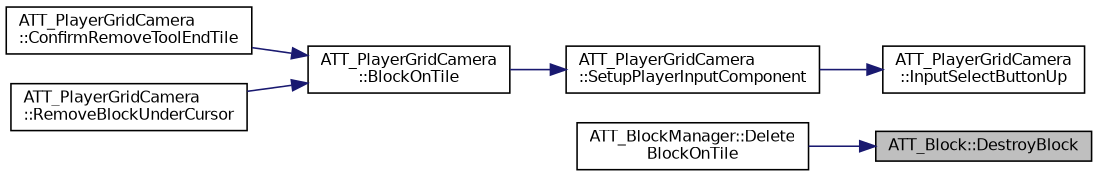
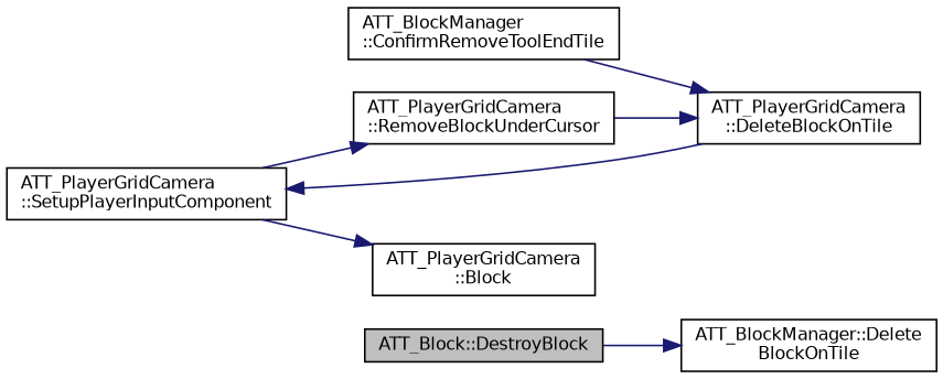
  digraph {
    rankdir=RL
    node [color=black fillcolor=white fontname=Helvetica fontsize=10 shape=record style=filled]
    edge [color=midnightblue dir=back fontname=Helvetica fontsize=10 labelfontname=Helvetica labelfontsize=10 style=solid]
    n1 [fillcolor=grey75 fontcolor=black height=0.2 label="ATT_Block::DestroyBlock" width=0.4]
    n2 [height=0.2 label="ATT_BlockManager::Delete\lBlockOnTile" width=0.4]
-   n3 [height=0.2 label="ATT_PlayerGridCamera\l::BlockOnTile" width=0.4]
-   n4 [height=0.2 label="ATT_PlayerGridCamera\l::ConfirmRemoveToolEndTile" width=0.4]
+   n3 [height=0.2 label="ATT_PlayerGridCamera\l::DeleteBlockOnTile" width=0.4]
+   n4 [height=0.2 label="ATT_BlockManager\l::ConfirmRemoveToolEndTile" width=0.4]
    n5 [height=0.2 label="ATT_PlayerGridCamera\l::RemoveBlockUnderCursor" width=0.4]
    n6 [height=0.2 label="ATT_PlayerGridCamera\l::SetupPlayerInputComponent" width=0.4]
-   n7 [height=0.2 label="ATT_PlayerGridCamera\l::InputSelectButtonUp" width=0.4]
-   n1 -> n2
+   n7 [height=0.2 label="ATT_PlayerGridCamera\l::Block" width=0.4]
+   n2 -> n1
    n3 -> n4
    n3 -> n5
+   n5 -> n6
    n6 -> n3
    n7 -> n6
  }
